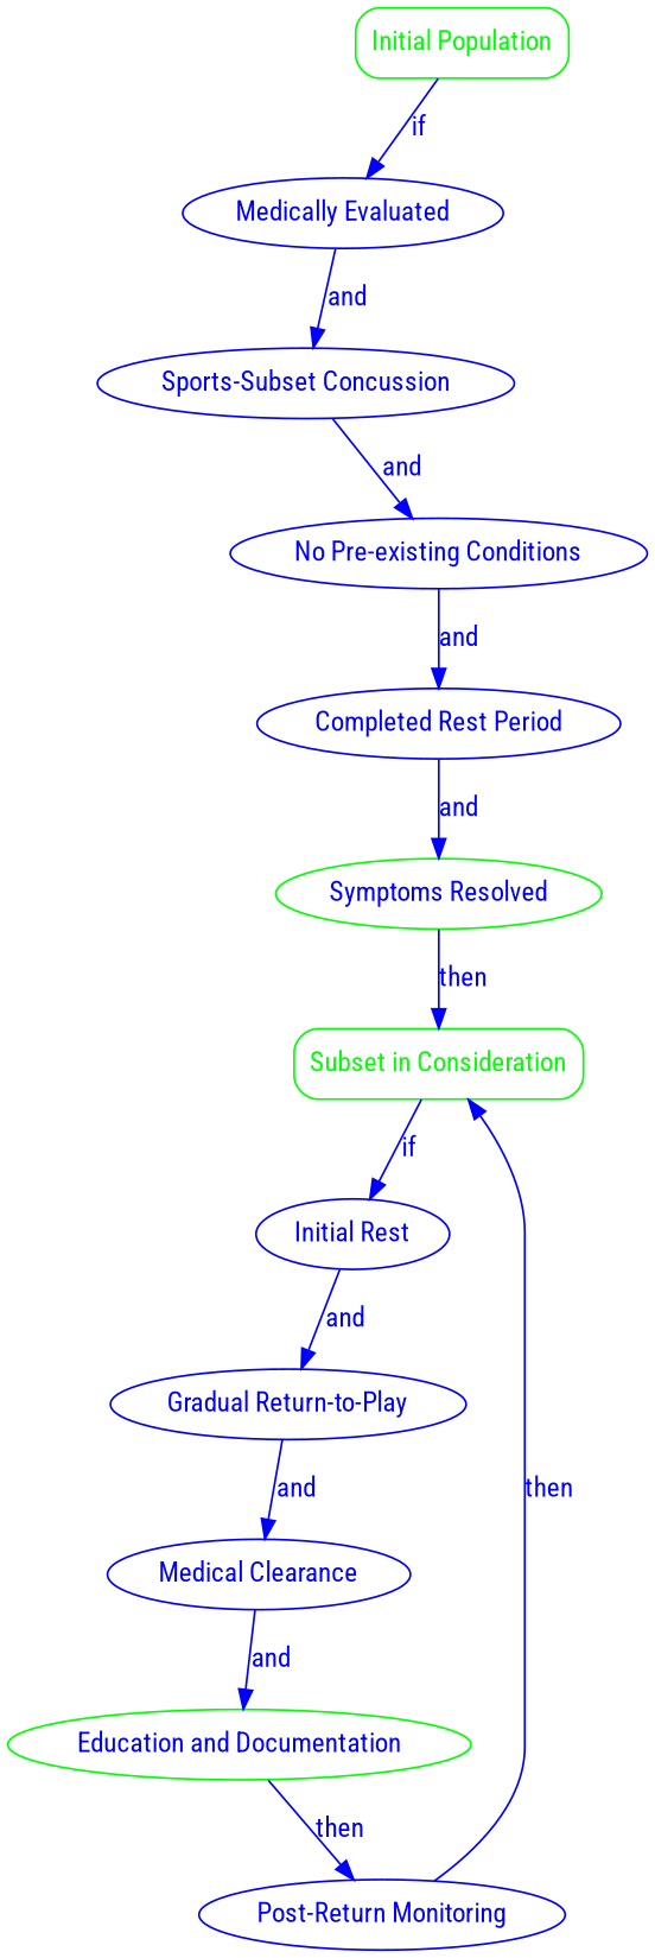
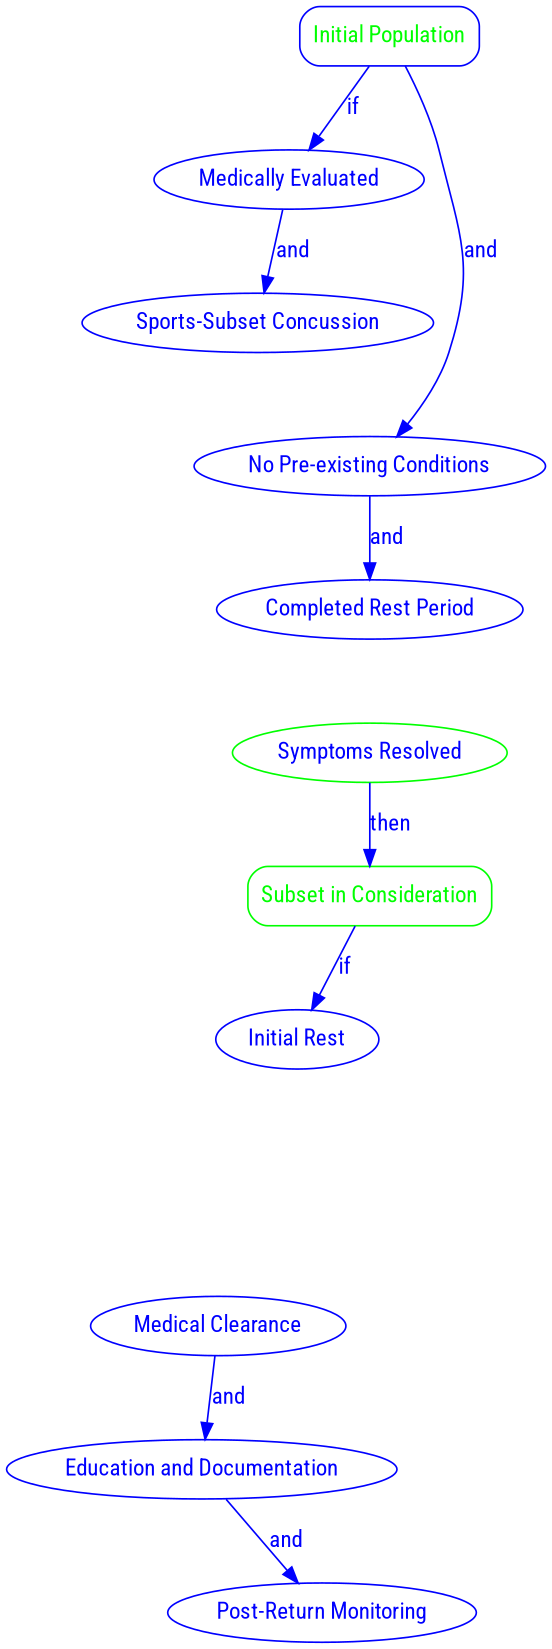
  digraph {
    fontname="Roboto Condensed"
    rankdir=TB
    node [color=blue fontcolor=blue fontname="Roboto Condensed" shape=ellipse]
    edge [color=blue fontcolor=blue fontname="Roboto Condensed"]
-   n1 [color=green fontcolor=green label="Initial Population" shape=box style=rounded]
+   n1 [fontcolor=green label="Initial Population" shape=box style=rounded]
    n2 [label="Medically Evaluated"]
    n3 [label="Sports-Subset Concussion"]
    n4 [color=green fontcolor=green label="Subset in Consideration" shape=box style=rounded]
    n5 [label="Initial Rest"]
-   n6 [label="Gradual Return-to-Play"]
    n7 [label="No Pre-existing Conditions"]
    n8 [label="Completed Rest Period"]
    n9 [color=green label="Symptoms Resolved"]
    n10 [label="Medical Clearance"]
-   n11 [color=green label="Education and Documentation"]
+   n11 [label="Education and Documentation"]
    n12 [label="Post-Return Monitoring"]
    n1 -> n2 [label=if]
    n2 -> n3 [label=and]
-   n3 -> n7 [label=and]
+   n1 -> n7 [label=and]
    n4 -> n5 [label=if]
-   n5 -> n6 [label=and]
-   n6 -> n10 [label=and]
    n7 -> n8 [label=and]
-   n8 -> n9 [label=and]
    n9 -> n4 [label=then]
    n10 -> n11 [label=and]
-   n11 -> n12 [label=then]
-   n12 -> n4 [label=then]
+   n11 -> n12 [label=and]
  }
